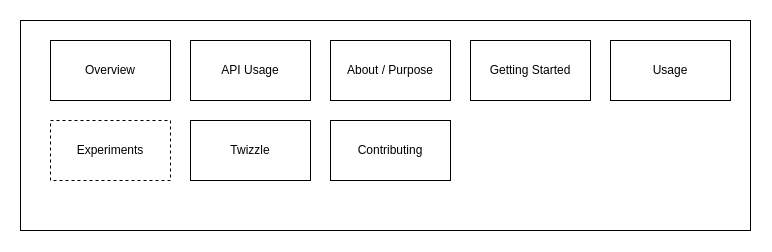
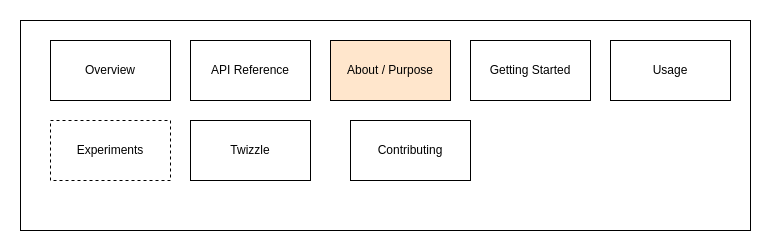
  <mxCell id="0" />
  <mxCell id="1" parent="0" />
  <mxCell id="2" value="" style="rounded=0;whiteSpace=wrap;html=1;" vertex="1" parent="1"><mxGeometry x="20" y="20" width="730" height="210" as="geometry" /></mxCell>
  <mxCell id="3" value="Overview" style="rounded=0;whiteSpace=wrap;html=1;" vertex="1" parent="1"><mxGeometry x="50" y="40" width="120" height="60" as="geometry" /></mxCell>
- <mxCell id="4" value="API Usage" style="rounded=0;whiteSpace=wrap;html=1;" vertex="1" parent="1"><mxGeometry x="190" y="40" width="120" height="60" as="geometry" /></mxCell>
- <mxCell id="5" value="About / Purpose" style="rounded=0;whiteSpace=wrap;html=1;" vertex="1" parent="1"><mxGeometry x="330" y="40" width="120" height="60" as="geometry" /></mxCell>
+ <mxCell id="4" value="API Reference" style="rounded=0;whiteSpace=wrap;html=1;" vertex="1" parent="1"><mxGeometry x="190" y="40" width="120" height="60" as="geometry" /></mxCell>
+ <mxCell id="5" value="About / Purpose" style="rounded=0;whiteSpace=wrap;html=1;fillColor=#ffe6cc;" vertex="1" parent="1"><mxGeometry x="330" y="40" width="120" height="60" as="geometry" /></mxCell>
  <mxCell id="6" value="Getting Started" style="rounded=0;whiteSpace=wrap;html=1;" vertex="1" parent="1"><mxGeometry x="470" y="40" width="120" height="60" as="geometry" /></mxCell>
  <mxCell id="7" value="Usage" style="rounded=0;whiteSpace=wrap;html=1;" vertex="1" parent="1"><mxGeometry x="610" y="40" width="120" height="60" as="geometry" /></mxCell>
  <mxCell id="8" value="Experiments" style="rounded=0;whiteSpace=wrap;html=1;dashed=1;" vertex="1" parent="1"><mxGeometry x="50" y="120" width="120" height="60" as="geometry" /></mxCell>
  <mxCell id="9" value="Twizzle" style="rounded=0;whiteSpace=wrap;html=1;" vertex="1" parent="1"><mxGeometry x="190" y="120" width="120" height="60" as="geometry" /></mxCell>
- <mxCell id="10" value="Contributing" style="rounded=0;whiteSpace=wrap;html=1;" vertex="1" parent="1"><mxGeometry x="330" y="120" width="120" height="60" as="geometry" /></mxCell>
+ <mxCell id="10" value="Contributing" style="rounded=0;whiteSpace=wrap;html=1;" vertex="1" parent="1"><mxGeometry x="350" y="120" width="120" height="60" as="geometry" /></mxCell>
